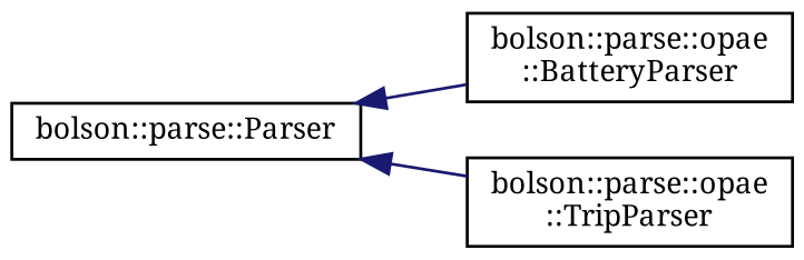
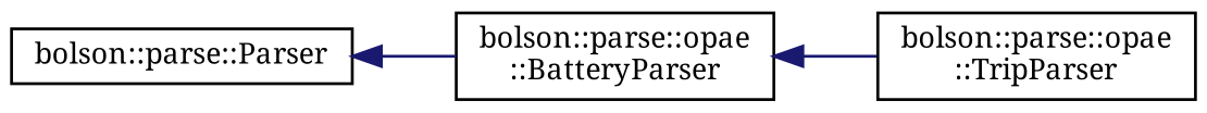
  digraph {
    fontname="Noto Serif"
    rankdir=LR
    node [color=black fillcolor=white fontname="Noto Serif" fontsize=10 shape=record style=filled]
    edge [color=midnightblue dir=back fontname="Noto Serif" fontsize=10 labelfontname=Helvetica labelfontsize=10 style=solid]
    n1 [height=0.2 label="bolson::parse::Parser" width=0.4]
    n2 [height=0.2 label="bolson::parse::opae\l::BatteryParser" width=0.4]
    n3 [height=0.2 label="bolson::parse::opae\l::TripParser" width=0.4]
    n1 -> n2
-   n1 -> n3
+   n2 -> n3
  }
